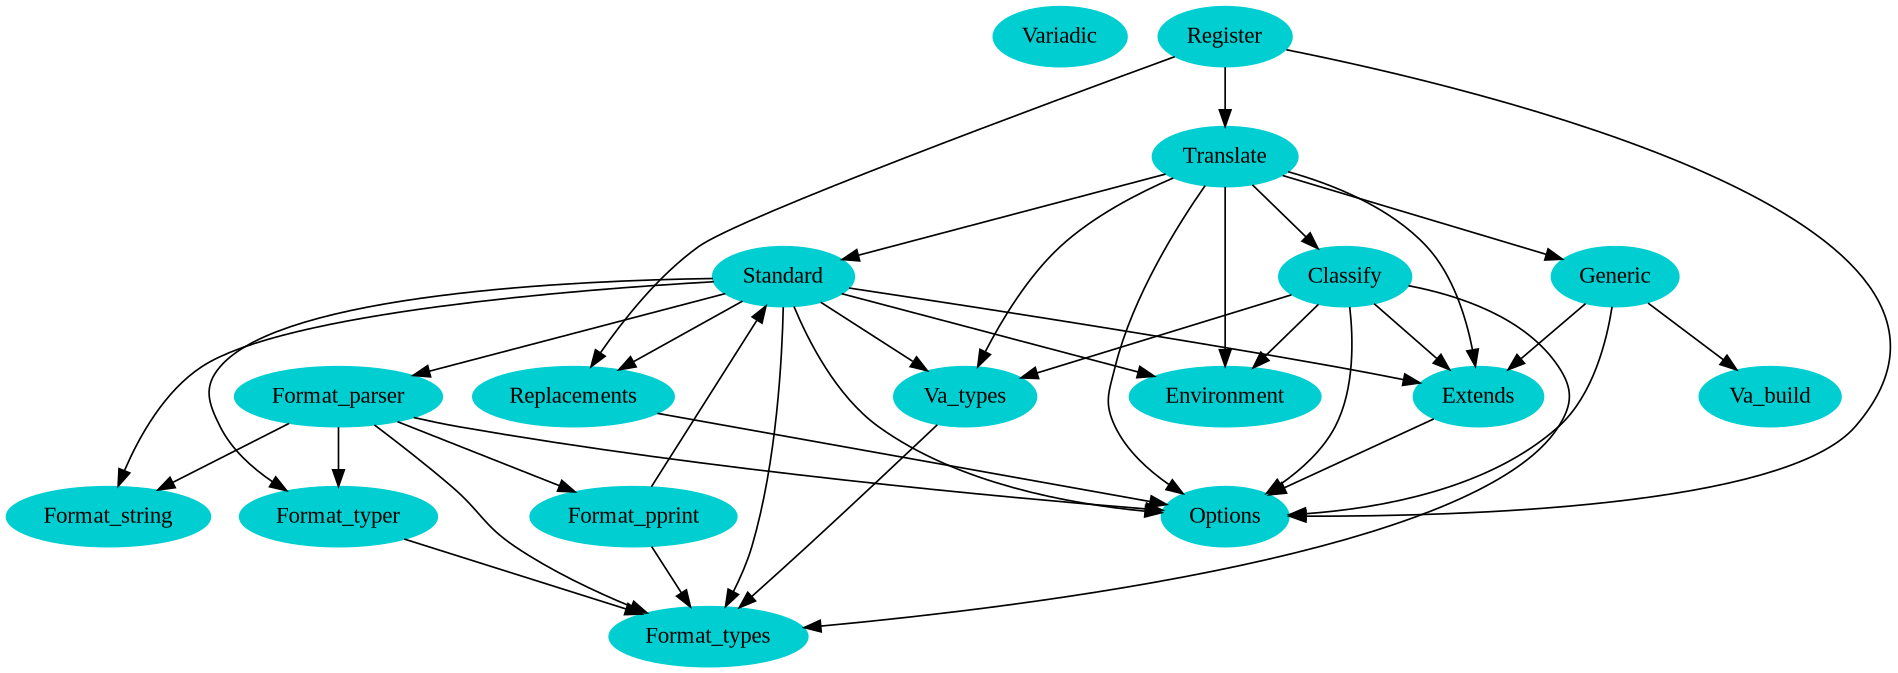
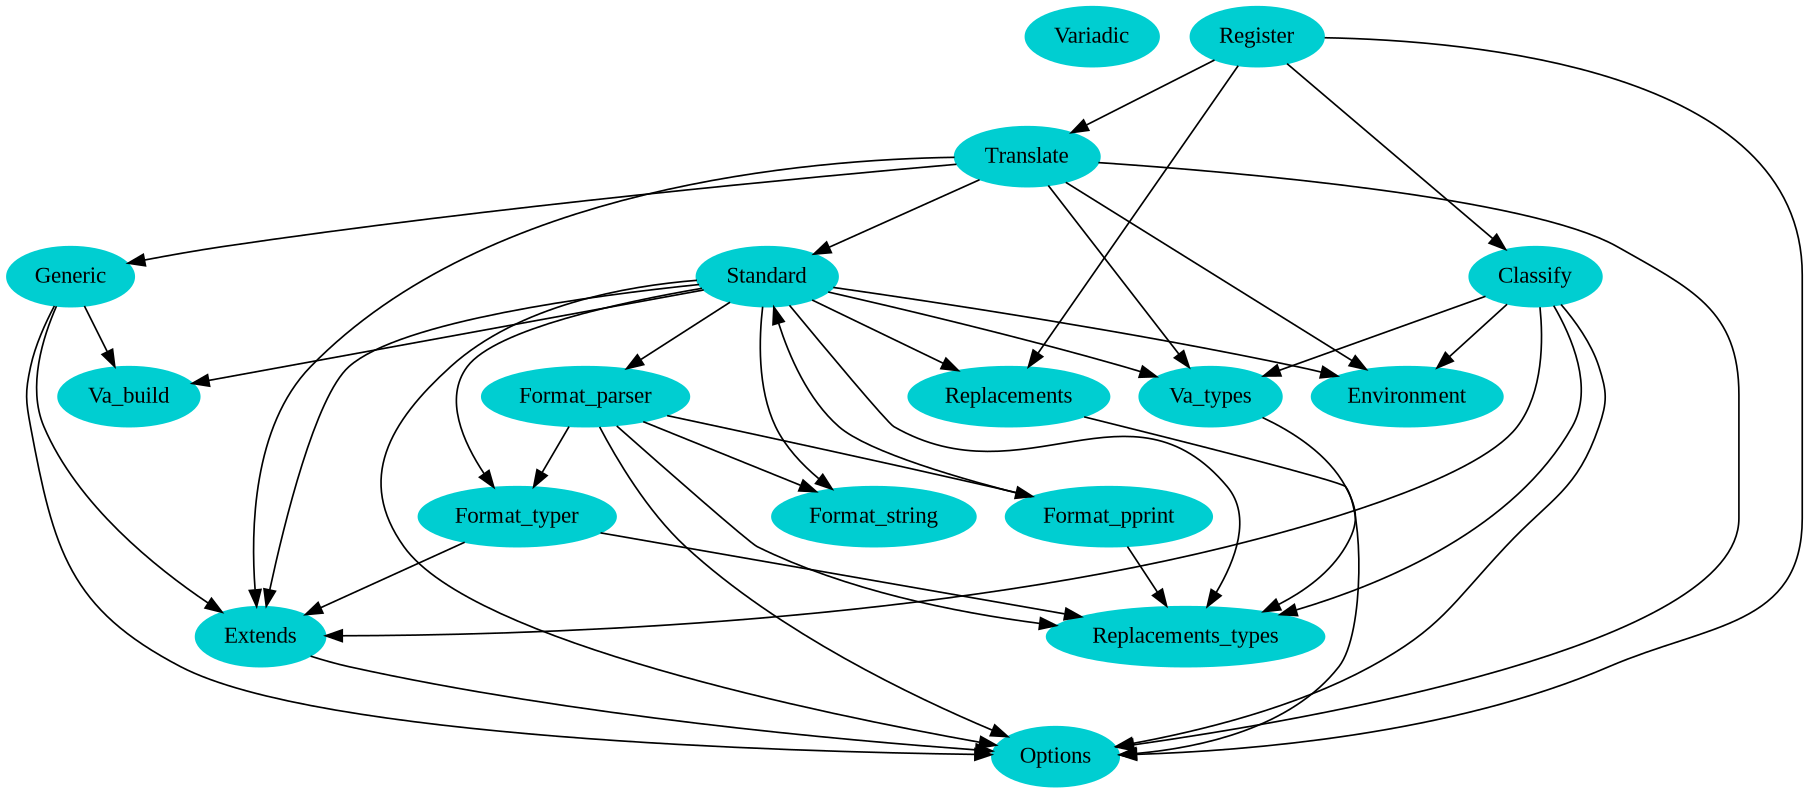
  digraph {
    fontname="Liberation Serif"
    fontsize="12pt"
    rankdir=TB
    node [color=darkturquoise fontname="Liberation Serif" style=filled]
    edge [fontname="Liberation Serif"]
    Variadic
    Extends
    Options
    Replacements
    Format_pprint
-   Format_types
+   Format_types [label=Replacements_types]
    Standard
    Format_typer
    Format_parser
    Format_string
    Generic
    Va_build
    Environment
    Va_types
    Classify
    Translate
    Register
    Extends -> Options
    Replacements -> Options
    Format_pprint -> Format_types
    Format_pprint -> Standard
    Standard -> Extends
    Standard -> Options
    Standard -> Replacements
    Standard -> Format_types
    Standard -> Format_typer
    Standard -> Format_parser
    Standard -> Format_string
+   Standard -> Va_build
    Standard -> Environment
    Standard -> Va_types
+   Format_typer -> Extends
    Format_typer -> Format_types
    Format_parser -> Options
    Format_parser -> Format_pprint
    Format_parser -> Format_types
    Format_parser -> Format_typer
    Format_parser -> Format_string
    Generic -> Extends
    Generic -> Options
    Generic -> Va_build
    Va_types -> Format_types
    Classify -> Extends
    Classify -> Options
    Classify -> Format_types
    Classify -> Environment
    Classify -> Va_types
    Translate -> Extends
    Translate -> Options
    Translate -> Standard
    Translate -> Generic
    Translate -> Environment
    Translate -> Va_types
-   Translate -> Classify
+   Register -> Classify
    Register -> Options
    Register -> Replacements
    Register -> Translate
  }
